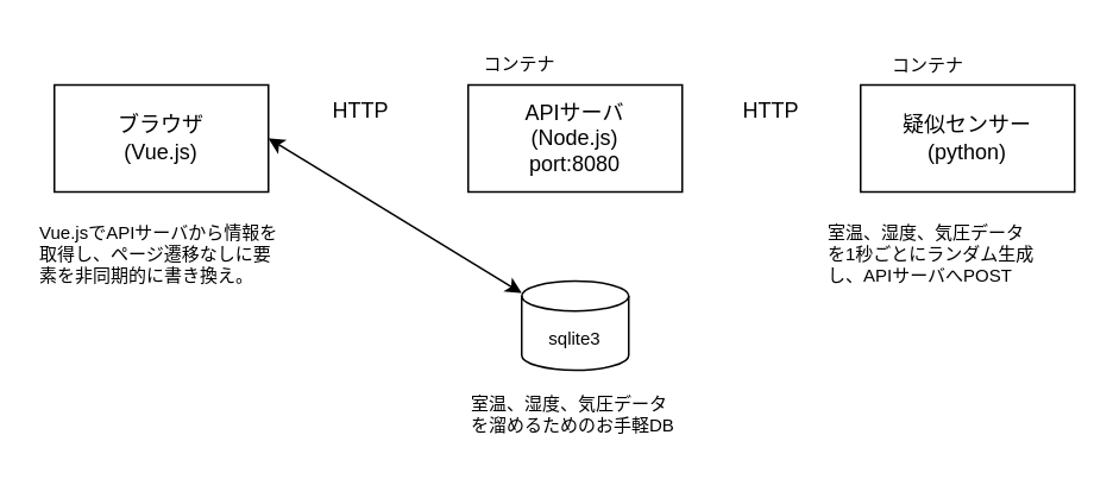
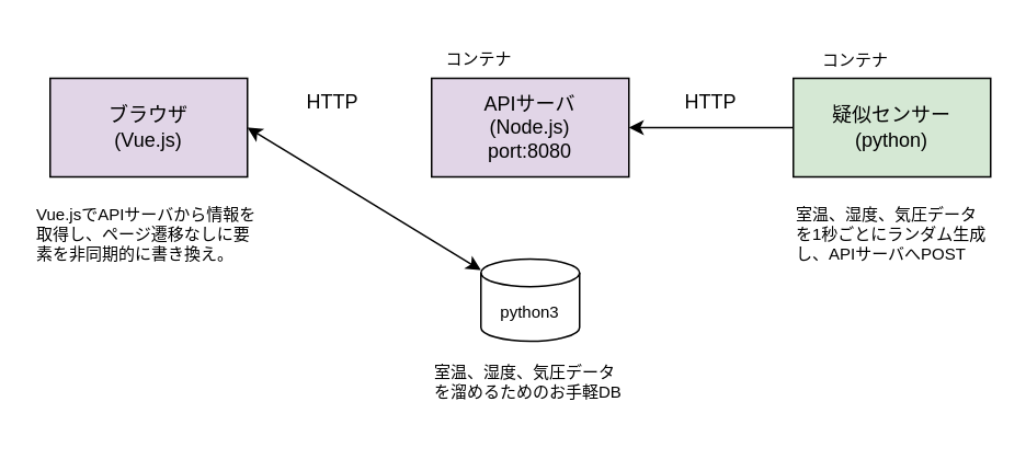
  <mxCell id="0" />
  <mxCell id="1" parent="0" />
- <mxCell id="2" value="疑似センサー&lt;br&gt;(python)" style="rounded=0;whiteSpace=wrap;html=1;" vertex="1" parent="1"><mxGeometry x="482" y="47" width="120" height="60" as="geometry" /></mxCell>
- <mxCell id="3" value="APIサーバ&lt;br&gt;(Node.js)&lt;br&gt;port:8080" style="rounded=0;whiteSpace=wrap;html=1;" vertex="1" parent="1"><mxGeometry x="262" y="47" width="120" height="60" as="geometry" /></mxCell>
- <mxCell id="4" value="ブラウザ&lt;br&gt;(Vue.js)" style="rounded=0;whiteSpace=wrap;html=1;" vertex="1" parent="1"><mxGeometry x="30" y="47" width="120" height="60" as="geometry" /></mxCell>
+ <mxCell id="2" value="疑似センサー&lt;br&gt;(python)" style="rounded=0;whiteSpace=wrap;html=1;fillColor=#d5e8d4;" vertex="1" parent="1"><mxGeometry x="482" y="47" width="120" height="60" as="geometry" /></mxCell>
+ <mxCell id="3" value="APIサーバ&lt;br&gt;(Node.js)&lt;br&gt;port:8080" style="rounded=0;whiteSpace=wrap;html=1;fillColor=#e1d5e7;" vertex="1" parent="1"><mxGeometry x="262" y="47" width="120" height="60" as="geometry" /></mxCell>
+ <mxCell id="4" value="ブラウザ&lt;br&gt;(Vue.js)" style="rounded=0;whiteSpace=wrap;html=1;fillColor=#e1d5e7;" vertex="1" parent="1"><mxGeometry x="30" y="47" width="120" height="60" as="geometry" /></mxCell>
  <mxCell id="5" value="" style="endArrow=classic;startArrow=classic;html=1;rounded=0;exitX=1;exitY=0.5;exitDx=0;exitDy=0;" edge="1" parent="1" source="4" target="13"><mxGeometry width="50" height="50" relative="1" as="geometry"><mxPoint x="312" y="177" as="sourcePoint" /><mxPoint x="362" y="127" as="targetPoint" /></mxGeometry></mxCell>
  <mxCell id="6" value="HTTP" style="text;html=1;strokeColor=none;fillColor=none;align=center;verticalAlign=middle;whiteSpace=wrap;rounded=0;" vertex="1" parent="1"><mxGeometry x="172" y="47" width="60" height="30" as="geometry" /></mxCell>
+ <mxCell id="7" value="" style="endArrow=classic;html=1;rounded=0;exitX=0;exitY=0.5;exitDx=0;exitDy=0;entryX=1;entryY=0.5;entryDx=0;entryDy=0;" edge="1" parent="1" source="2" target="3"><mxGeometry width="50" height="50" relative="1" as="geometry"><mxPoint x="452" y="177" as="sourcePoint" /><mxPoint x="502" y="127" as="targetPoint" /></mxGeometry></mxCell>
  <mxCell id="8" value="HTTP" style="text;html=1;strokeColor=none;fillColor=none;align=center;verticalAlign=middle;whiteSpace=wrap;rounded=0;" vertex="1" parent="1"><mxGeometry x="402" y="47" width="60" height="30" as="geometry" /></mxCell>
- <mxCell id="9" value="室温、湿度、気圧データを1秒ごとにランダム生成し、APIサーバへPOST" style="text;html=1;strokeColor=none;fillColor=none;align=left;verticalAlign=middle;whiteSpace=wrap;rounded=0;fontSize=10;" vertex="1" parent="1"><mxGeometry x="462" y="117" width="120" height="50" as="geometry" /></mxCell>
+ <mxCell id="9" value="室温、湿度、気圧データを1秒ごとにランダム生成し、APIサーバへPOST" style="text;html=1;strokeColor=none;fillColor=none;align=left;verticalAlign=middle;whiteSpace=wrap;rounded=0;fontSize=10;" vertex="1" parent="1"><mxGeometry x="482" y="117" width="120" height="50" as="geometry" /></mxCell>
  <mxCell id="10" value="Vue.jsでAPIサーバから情報を取得し、ページ遷移なしに要素を非同期的に書き換え。" style="text;html=1;strokeColor=none;fillColor=none;align=left;verticalAlign=middle;whiteSpace=wrap;rounded=0;fontSize=10;" vertex="1" parent="1"><mxGeometry x="20" y="117" width="140" height="50" as="geometry" /></mxCell>
  <mxCell id="11" value="コンテナ" style="text;html=1;strokeColor=none;fillColor=none;align=center;verticalAlign=middle;whiteSpace=wrap;rounded=0;fontSize=10;" vertex="1" parent="1"><mxGeometry x="261" y="20" width="60" height="30" as="geometry" /></mxCell>
  <mxCell id="12" value="コンテナ" style="text;html=1;strokeColor=none;fillColor=none;align=center;verticalAlign=middle;whiteSpace=wrap;rounded=0;fontSize=10;" vertex="1" parent="1"><mxGeometry x="490" y="21" width="60" height="30" as="geometry" /></mxCell>
- <mxCell id="13" value="sqlite3" style="shape=cylinder3;whiteSpace=wrap;html=1;boundedLbl=1;backgroundOutline=1;size=8.4;fontSize=10;" vertex="1" parent="1"><mxGeometry x="292" y="157" width="60" height="50" as="geometry" /></mxCell>
+ <mxCell id="13" value="python3" style="shape=cylinder3;whiteSpace=wrap;html=1;boundedLbl=1;backgroundOutline=1;size=8.4;fontSize=10;" vertex="1" parent="1"><mxGeometry x="292" y="157" width="60" height="50" as="geometry" /></mxCell>
  <mxCell id="14" value="室温、湿度、気圧データを溜めるためのお手軽DB" style="text;html=1;strokeColor=none;fillColor=none;align=left;verticalAlign=middle;whiteSpace=wrap;rounded=0;fontSize=10;" vertex="1" parent="1"><mxGeometry x="262" y="207" width="120" height="50" as="geometry" /></mxCell>
